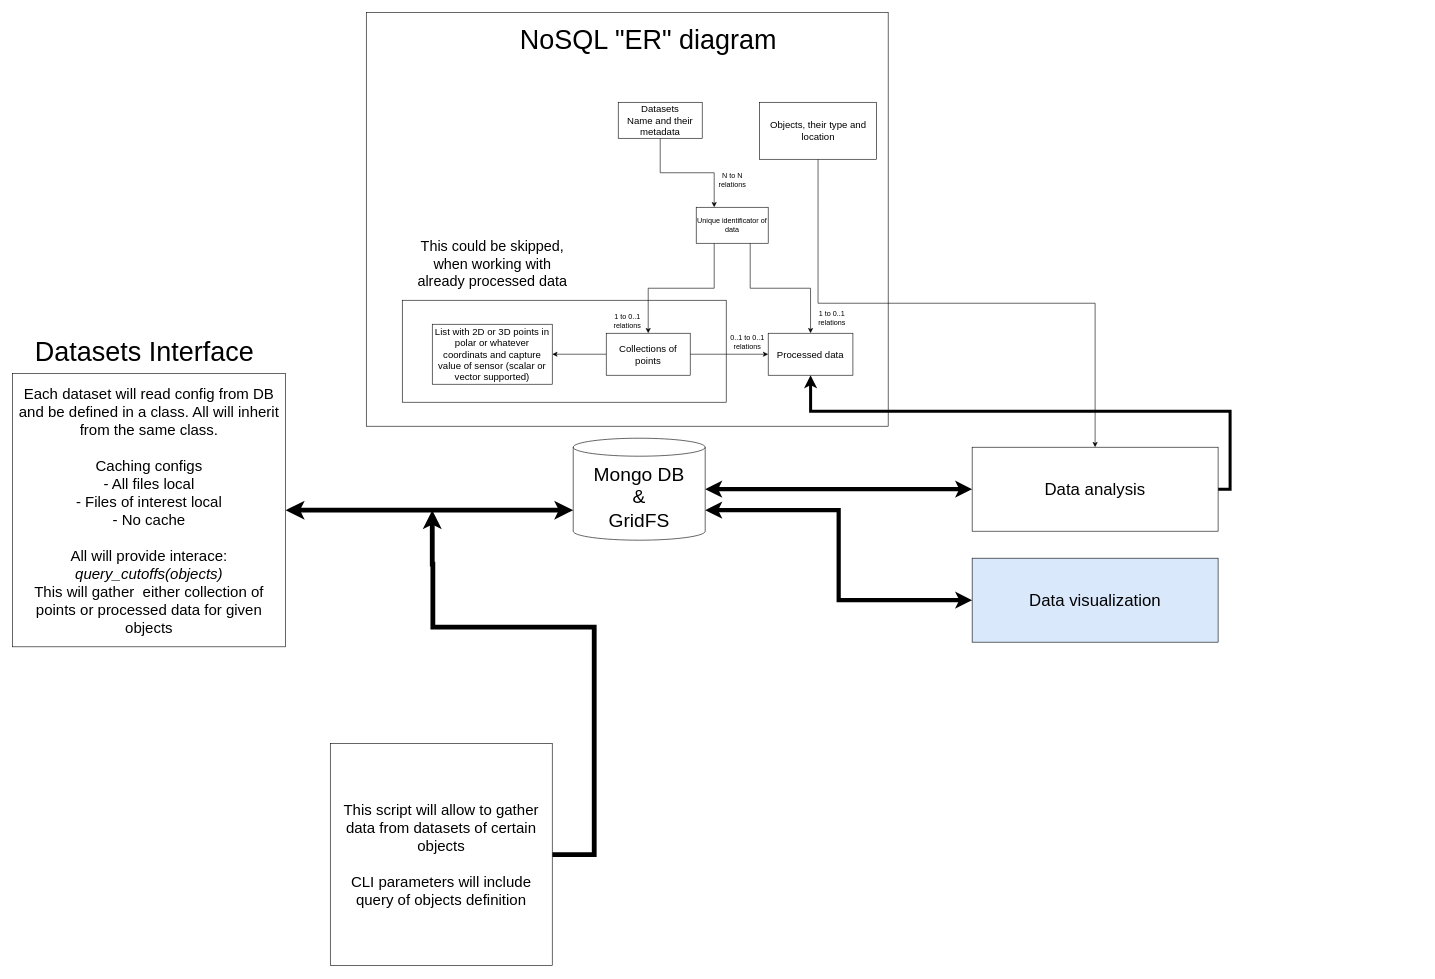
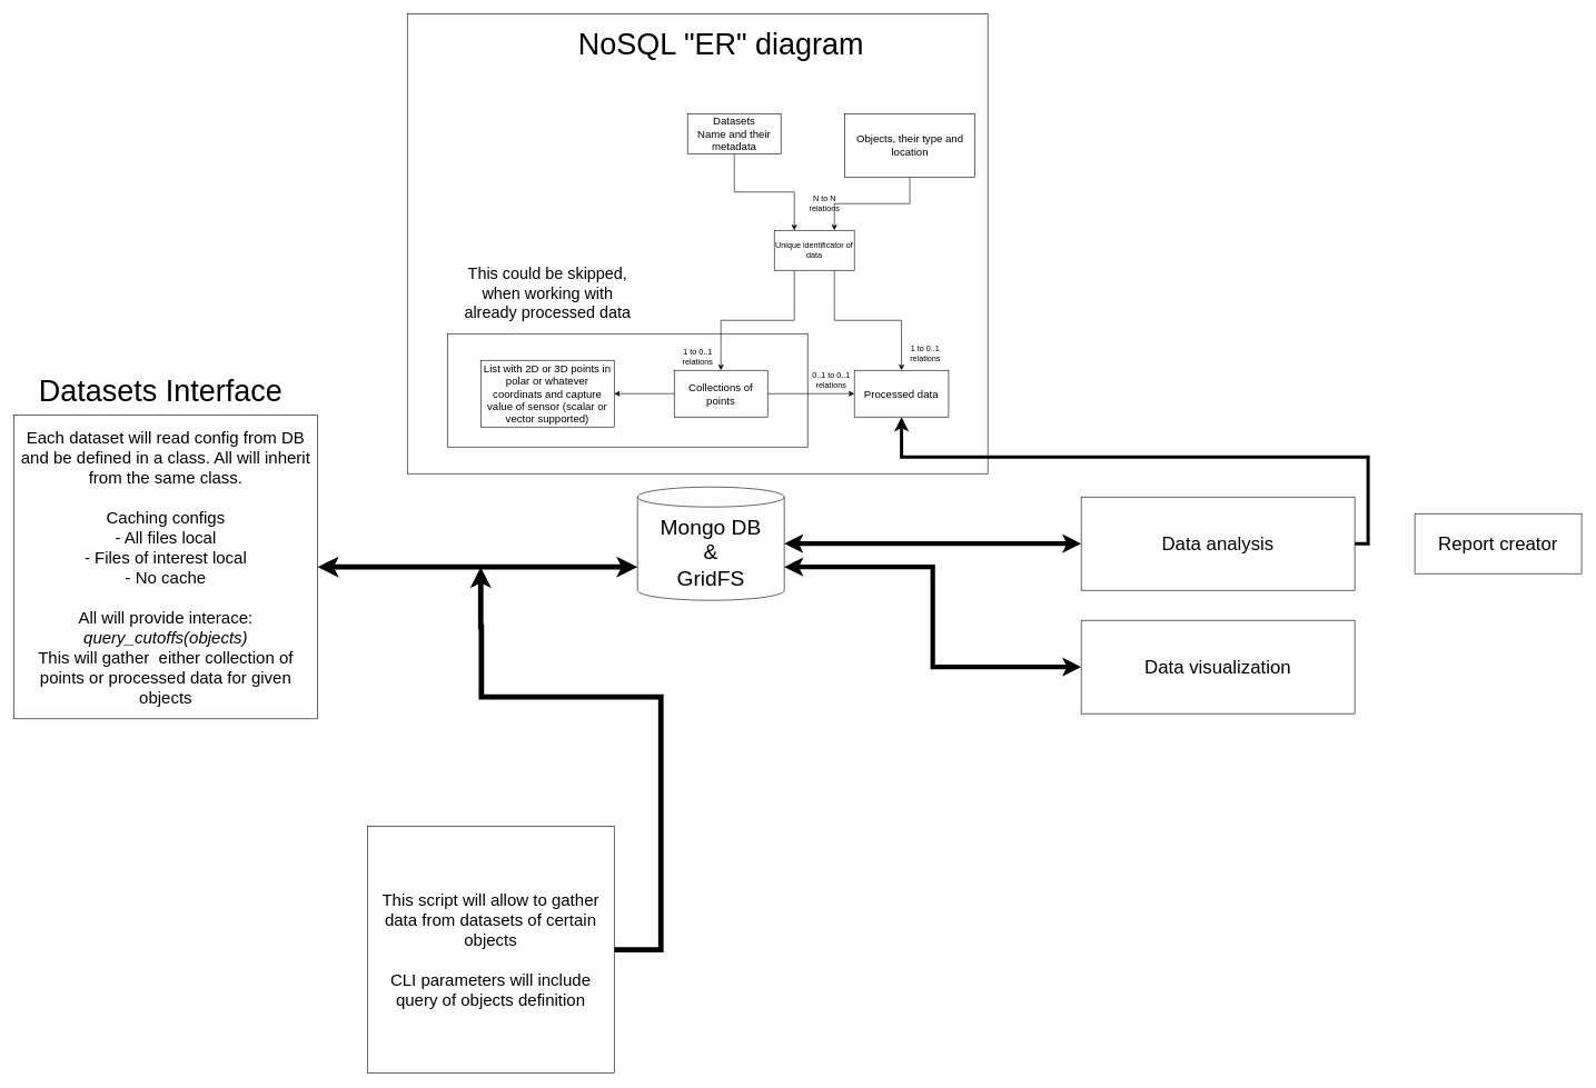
  <mxCell id="0" />
  <mxCell id="1" parent="0" />
  <mxCell id="2" value="" style="group" vertex="1" connectable="0" parent="1"><mxGeometry x="610" y="20" width="870" height="880" as="geometry" /></mxCell>
  <mxCell id="3" value="" style="rounded=0;whiteSpace=wrap;html=1;fillColor=none;" vertex="1" parent="2"><mxGeometry width="870" height="690" as="geometry" /></mxCell>
  <mxCell id="4" value="&lt;font style=&quot;font-size: 32px;&quot;&gt;Mongo DB&lt;/font&gt;&lt;div&gt;&lt;font style=&quot;font-size: 32px;&quot;&gt;&amp;amp;&lt;/font&gt;&lt;/div&gt;&lt;div&gt;&lt;font style=&quot;font-size: 32px;&quot;&gt;GridFS&lt;/font&gt;&lt;/div&gt;" style="shape=cylinder3;whiteSpace=wrap;html=1;boundedLbl=1;backgroundOutline=1;size=15;" vertex="1" parent="2"><mxGeometry x="345" y="710" width="220" height="170" as="geometry" /></mxCell>
- <mxCell id="5" style="edgeStyle=orthogonalEdgeStyle;rounded=0;orthogonalLoop=1;jettySize=auto;html=1;exitX=0.5;exitY=1;exitDx=0;exitDy=0;" edge="1" parent="2" source="6" target="33"><mxGeometry relative="1" as="geometry" /></mxCell>
+ <mxCell id="5" style="edgeStyle=orthogonalEdgeStyle;rounded=0;orthogonalLoop=1;jettySize=auto;html=1;exitX=0.5;exitY=1;exitDx=0;exitDy=0;entryX=0.75;entryY=0;entryDx=0;entryDy=0;" edge="1" parent="2" source="6" target="19"><mxGeometry relative="1" as="geometry" /></mxCell>
  <mxCell id="6" value="&lt;span style=&quot;font-size: 16px;&quot;&gt;Objects, their type and location&lt;/span&gt;" style="rounded=0;whiteSpace=wrap;html=1;" vertex="1" parent="2"><mxGeometry x="655.63" y="150" width="195" height="95" as="geometry" /></mxCell>
  <mxCell id="7" value="&lt;font style=&quot;font-size: 45px;&quot;&gt;&lt;font style=&quot;font-size: 45px;&quot;&gt;N&lt;/font&gt;&lt;span style=&quot;background-color: initial;&quot;&gt;oSQL &quot;ER&quot; diagram&lt;/span&gt;&lt;/font&gt;" style="text;html=1;align=center;verticalAlign=middle;resizable=0;points=[];autosize=1;strokeColor=none;fillColor=none;" vertex="1" parent="2"><mxGeometry x="245" y="10" width="450" height="70" as="geometry" /></mxCell>
  <mxCell id="8" style="edgeStyle=orthogonalEdgeStyle;rounded=0;orthogonalLoop=1;jettySize=auto;html=1;exitX=0.5;exitY=1;exitDx=0;exitDy=0;entryX=0.25;entryY=0;entryDx=0;entryDy=0;" edge="1" parent="2" source="9" target="19"><mxGeometry relative="1" as="geometry" /></mxCell>
  <mxCell id="9" value="&lt;span style=&quot;font-size: 16px;&quot;&gt;Datasets&lt;br&gt;Name and their metadata&lt;/span&gt;" style="rounded=0;whiteSpace=wrap;html=1;" vertex="1" parent="2"><mxGeometry x="420" y="150" width="140" height="60" as="geometry" /></mxCell>
  <mxCell id="10" style="edgeStyle=orthogonalEdgeStyle;rounded=0;orthogonalLoop=1;jettySize=auto;html=1;exitX=0;exitY=0.5;exitDx=0;exitDy=0;entryX=1;entryY=0.5;entryDx=0;entryDy=0;" edge="1" parent="2" source="12" target="13"><mxGeometry relative="1" as="geometry" /></mxCell>
  <mxCell id="11" style="edgeStyle=orthogonalEdgeStyle;rounded=0;orthogonalLoop=1;jettySize=auto;html=1;exitX=1;exitY=0.5;exitDx=0;exitDy=0;entryX=0;entryY=0.5;entryDx=0;entryDy=0;" edge="1" parent="2" source="12" target="14"><mxGeometry relative="1" as="geometry" /></mxCell>
  <mxCell id="12" value="&lt;span style=&quot;font-size: 16px;&quot;&gt;Collections of points&lt;/span&gt;" style="rounded=0;whiteSpace=wrap;html=1;" vertex="1" parent="2"><mxGeometry x="400" y="535" width="140" height="70" as="geometry" /></mxCell>
  <mxCell id="13" value="&lt;span style=&quot;font-size: 16px;&quot;&gt;List with 2D or 3D points in polar or whatever coordinats and capture value of sensor (scalar or vector supported)&lt;/span&gt;" style="rounded=0;whiteSpace=wrap;html=1;" vertex="1" parent="2"><mxGeometry x="110" y="520" width="200" height="100" as="geometry" /></mxCell>
  <mxCell id="14" value="&lt;span style=&quot;font-size: 16px;&quot;&gt;Processed data&lt;/span&gt;" style="rounded=0;whiteSpace=wrap;html=1;" vertex="1" parent="2"><mxGeometry x="670" y="535" width="141.25" height="70" as="geometry" /></mxCell>
  <mxCell id="15" value="" style="rounded=0;whiteSpace=wrap;html=1;fillColor=none;" vertex="1" parent="2"><mxGeometry x="60" y="480" width="540" height="170" as="geometry" /></mxCell>
  <mxCell id="16" value="&lt;font style=&quot;font-size: 24px;&quot;&gt;This could be skipped,&lt;br&gt;when working with &lt;br&gt;already processed data&lt;/font&gt;" style="text;html=1;align=center;verticalAlign=middle;resizable=0;points=[];autosize=1;strokeColor=none;fillColor=none;" vertex="1" parent="2"><mxGeometry x="75" y="370" width="270" height="100" as="geometry" /></mxCell>
  <mxCell id="17" style="edgeStyle=orthogonalEdgeStyle;rounded=0;orthogonalLoop=1;jettySize=auto;html=1;exitX=0.75;exitY=1;exitDx=0;exitDy=0;entryX=0.5;entryY=0;entryDx=0;entryDy=0;" edge="1" parent="2" source="19" target="14"><mxGeometry relative="1" as="geometry" /></mxCell>
  <mxCell id="18" style="edgeStyle=orthogonalEdgeStyle;rounded=0;orthogonalLoop=1;jettySize=auto;html=1;exitX=0.25;exitY=1;exitDx=0;exitDy=0;entryX=0.5;entryY=0;entryDx=0;entryDy=0;" edge="1" parent="2" source="19" target="12"><mxGeometry relative="1" as="geometry"><mxPoint x="440" y="460.333" as="targetPoint" /></mxGeometry></mxCell>
  <mxCell id="19" value="Unique identificator of data" style="rounded=0;whiteSpace=wrap;html=1;" vertex="1" parent="2"><mxGeometry x="550" y="325" width="120" height="60" as="geometry" /></mxCell>
- <mxCell id="20" value="N to N&lt;br&gt;relations" style="text;html=1;align=center;verticalAlign=middle;resizable=0;points=[];autosize=1;strokeColor=none;fillColor=none;" vertex="1" parent="2"><mxGeometry x="575" y="260" width="70" height="40" as="geometry" /></mxCell>
+ <mxCell id="20" value="N to N&lt;br&gt;relations" style="text;html=1;align=center;verticalAlign=middle;resizable=0;points=[];autosize=1;strokeColor=none;fillColor=none;" vertex="1" parent="2"><mxGeometry x="590" y="265" width="70" height="40" as="geometry" /></mxCell>
  <mxCell id="21" value="&lt;span style=&quot;background-color: initial;&quot;&gt;1 to 0..1&lt;/span&gt;&lt;div&gt;relations&lt;/div&gt;" style="text;html=1;align=center;verticalAlign=middle;resizable=0;points=[];autosize=1;strokeColor=none;fillColor=none;" vertex="1" parent="2"><mxGeometry x="741.25" y="490" width="70" height="40" as="geometry" /></mxCell>
  <mxCell id="22" value="1 to 0..1&lt;br&gt;relations" style="text;html=1;align=center;verticalAlign=middle;resizable=0;points=[];autosize=1;strokeColor=none;fillColor=none;" vertex="1" parent="2"><mxGeometry x="400" y="495" width="70" height="40" as="geometry" /></mxCell>
  <mxCell id="23" value="0..1 to 0..1&lt;br&gt;relations" style="text;html=1;align=center;verticalAlign=middle;resizable=0;points=[];autosize=1;strokeColor=none;fillColor=none;" vertex="1" parent="2"><mxGeometry x="595" y="530" width="80" height="40" as="geometry" /></mxCell>
  <mxCell id="24" value="" style="group" vertex="1" connectable="0" parent="1"><mxGeometry x="40" y="575" width="465.52" height="560" as="geometry" /></mxCell>
  <mxCell id="25" value="" style="group" vertex="1" connectable="0" parent="24"><mxGeometry x="-20" y="-25" width="455.52" height="527.76" as="geometry" /></mxCell>
  <mxCell id="26" value="&lt;font style=&quot;font-size: 25px;&quot;&gt;Each dataset will read config from DB and be defined in a class. All will inherit from the same class.&lt;br&gt;&lt;br&gt;Caching configs&lt;/font&gt;&lt;div&gt;&lt;font style=&quot;font-size: 25px;&quot;&gt;- All files local&lt;/font&gt;&lt;/div&gt;&lt;div&gt;&lt;font style=&quot;font-size: 25px;&quot;&gt;- Files of interest local&lt;/font&gt;&lt;/div&gt;&lt;div&gt;&lt;font style=&quot;font-size: 25px;&quot;&gt;- No cache&lt;br&gt;&lt;br&gt;All will provide interace:&lt;/font&gt;&lt;div&gt;&lt;font style=&quot;font-size: 25px;&quot;&gt;&lt;i&gt;query_cutoffs(objects)&lt;/i&gt;&lt;/font&gt;&lt;div&gt;&lt;font style=&quot;font-size: 25px;&quot;&gt;This will gather&amp;nbsp; either collection of points or processed data for given objects&lt;/font&gt;&lt;/div&gt;&lt;/div&gt;&lt;/div&gt;" style="whiteSpace=wrap;html=1;aspect=fixed;" vertex="1" parent="25"><mxGeometry y="72.24" width="455.52" height="455.52" as="geometry" /></mxCell>
  <mxCell id="27" value="&lt;span style=&quot;font-size: 45px;&quot;&gt;Datasets Interface&lt;/span&gt;" style="text;html=1;align=center;verticalAlign=middle;resizable=0;points=[];autosize=1;strokeColor=none;fillColor=none;" vertex="1" parent="25"><mxGeometry x="25" width="390" height="70" as="geometry" /></mxCell>
  <mxCell id="28" style="edgeStyle=orthogonalEdgeStyle;rounded=0;orthogonalLoop=1;jettySize=auto;html=1;exitX=1;exitY=0.5;exitDx=0;exitDy=0;entryX=0;entryY=0;entryDx=0;entryDy=120;entryPerimeter=0;startArrow=classic;startFill=1;strokeWidth=8;" edge="1" parent="1" source="26" target="4"><mxGeometry relative="1" as="geometry" /></mxCell>
  <mxCell id="29" value="" style="group" vertex="1" connectable="0" parent="1"><mxGeometry x="540" y="1150" width="390" height="460" as="geometry" /></mxCell>
  <mxCell id="30" style="edgeStyle=orthogonalEdgeStyle;rounded=0;orthogonalLoop=1;jettySize=auto;html=1;exitX=1;exitY=0.5;exitDx=0;exitDy=0;strokeWidth=8;" edge="1" parent="29" source="31"><mxGeometry relative="1" as="geometry"><mxPoint x="180" y="-300" as="targetPoint" /><Array as="points"><mxPoint x="450" y="274" /><mxPoint x="450" y="-105" /><mxPoint x="181" y="-105" /><mxPoint x="181" y="-210" /><mxPoint x="180" y="-210" /></Array></mxGeometry></mxCell>
  <mxCell id="31" value="&lt;span style=&quot;font-size: 25px;&quot;&gt;This script will allow to gather data from datasets of certain objects&lt;/span&gt;&lt;div&gt;&lt;span style=&quot;font-size: 25px;&quot;&gt;&lt;br&gt;&lt;/span&gt;&lt;/div&gt;&lt;div&gt;&lt;span style=&quot;font-size: 25px;&quot;&gt;CLI parameters will include query of objects definition&lt;/span&gt;&lt;/div&gt;" style="whiteSpace=wrap;html=1;aspect=fixed;" vertex="1" parent="29"><mxGeometry x="10" y="89" width="370" height="370" as="geometry" /></mxCell>
  <mxCell id="32" style="edgeStyle=orthogonalEdgeStyle;rounded=0;orthogonalLoop=1;jettySize=auto;html=1;exitX=1;exitY=0.5;exitDx=0;exitDy=0;strokeWidth=5;" edge="1" parent="1" source="33" target="14"><mxGeometry relative="1" as="geometry" /></mxCell>
  <mxCell id="33" value="&lt;span style=&quot;font-size: 28px;&quot;&gt;Data analysis&lt;/span&gt;" style="rounded=0;whiteSpace=wrap;html=1;" vertex="1" parent="1"><mxGeometry x="1620" y="745" width="410" height="140" as="geometry" /></mxCell>
- <mxCell id="34" value="&lt;span style=&quot;font-size: 28px;&quot;&gt;Data visualization&lt;/span&gt;" style="rounded=0;whiteSpace=wrap;html=1;fillColor=#dae8fc;" vertex="1" parent="1"><mxGeometry x="1620" y="930" width="410" height="140" as="geometry" /></mxCell>
+ <mxCell id="34" value="&lt;span style=&quot;font-size: 28px;&quot;&gt;Data visualization&lt;/span&gt;" style="rounded=0;whiteSpace=wrap;html=1;" vertex="1" parent="1"><mxGeometry x="1620" y="930" width="410" height="140" as="geometry" /></mxCell>
+ <mxCell id="35" value="&lt;span style=&quot;font-size: 28px;&quot;&gt;Report creator&lt;/span&gt;" style="rounded=0;whiteSpace=wrap;html=1;" vertex="1" parent="1"><mxGeometry x="2120" y="770" width="250" height="90" as="geometry" /></mxCell>
  <mxCell id="36" style="edgeStyle=orthogonalEdgeStyle;rounded=0;orthogonalLoop=1;jettySize=auto;html=1;exitX=1;exitY=0.5;exitDx=0;exitDy=0;exitPerimeter=0;entryX=0;entryY=0.5;entryDx=0;entryDy=0;startArrow=classic;startFill=1;strokeWidth=7;" edge="1" parent="1" source="4" target="33"><mxGeometry relative="1" as="geometry" /></mxCell>
  <mxCell id="37" style="edgeStyle=orthogonalEdgeStyle;rounded=0;orthogonalLoop=1;jettySize=auto;html=1;exitX=1;exitY=0;exitDx=0;exitDy=120;exitPerimeter=0;entryX=0;entryY=0.5;entryDx=0;entryDy=0;startArrow=classic;startFill=1;strokeWidth=7;" edge="1" parent="1" source="4" target="34"><mxGeometry relative="1" as="geometry" /></mxCell>
